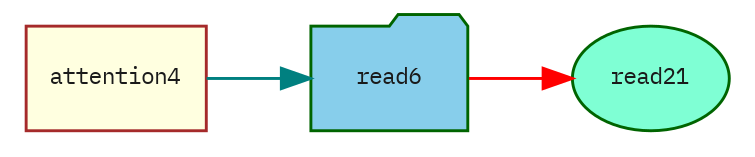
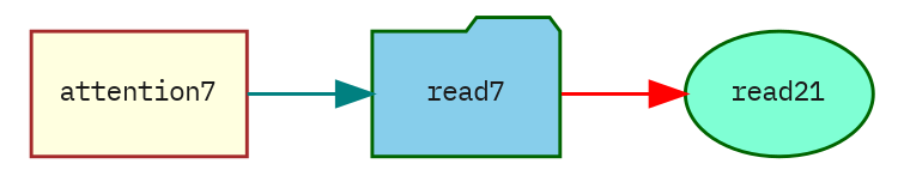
  digraph {
    fontname="IBM Plex Mono"
    rankdir=LR
    node [color=darkgreen fixedsize=false fontcolor=gray10 fontname="IBM Plex Mono" fontsize=8 style=filled]
    edge [fontname="IBM Plex Mono"]
-   attention4 [color=brown fillcolor=lightyellow shape=box]
-   read7 [fillcolor=skyblue shape=folder label=read6]
+   attention4 [color=brown fillcolor=lightyellow shape=box label=attention7]
+   read7 [fillcolor=skyblue shape=folder]
    read21 [fillcolor=aquamarine shape=ellipse]
    attention4 -> read7 [color=teal]
    read7 -> read21 [color=red]
  }
